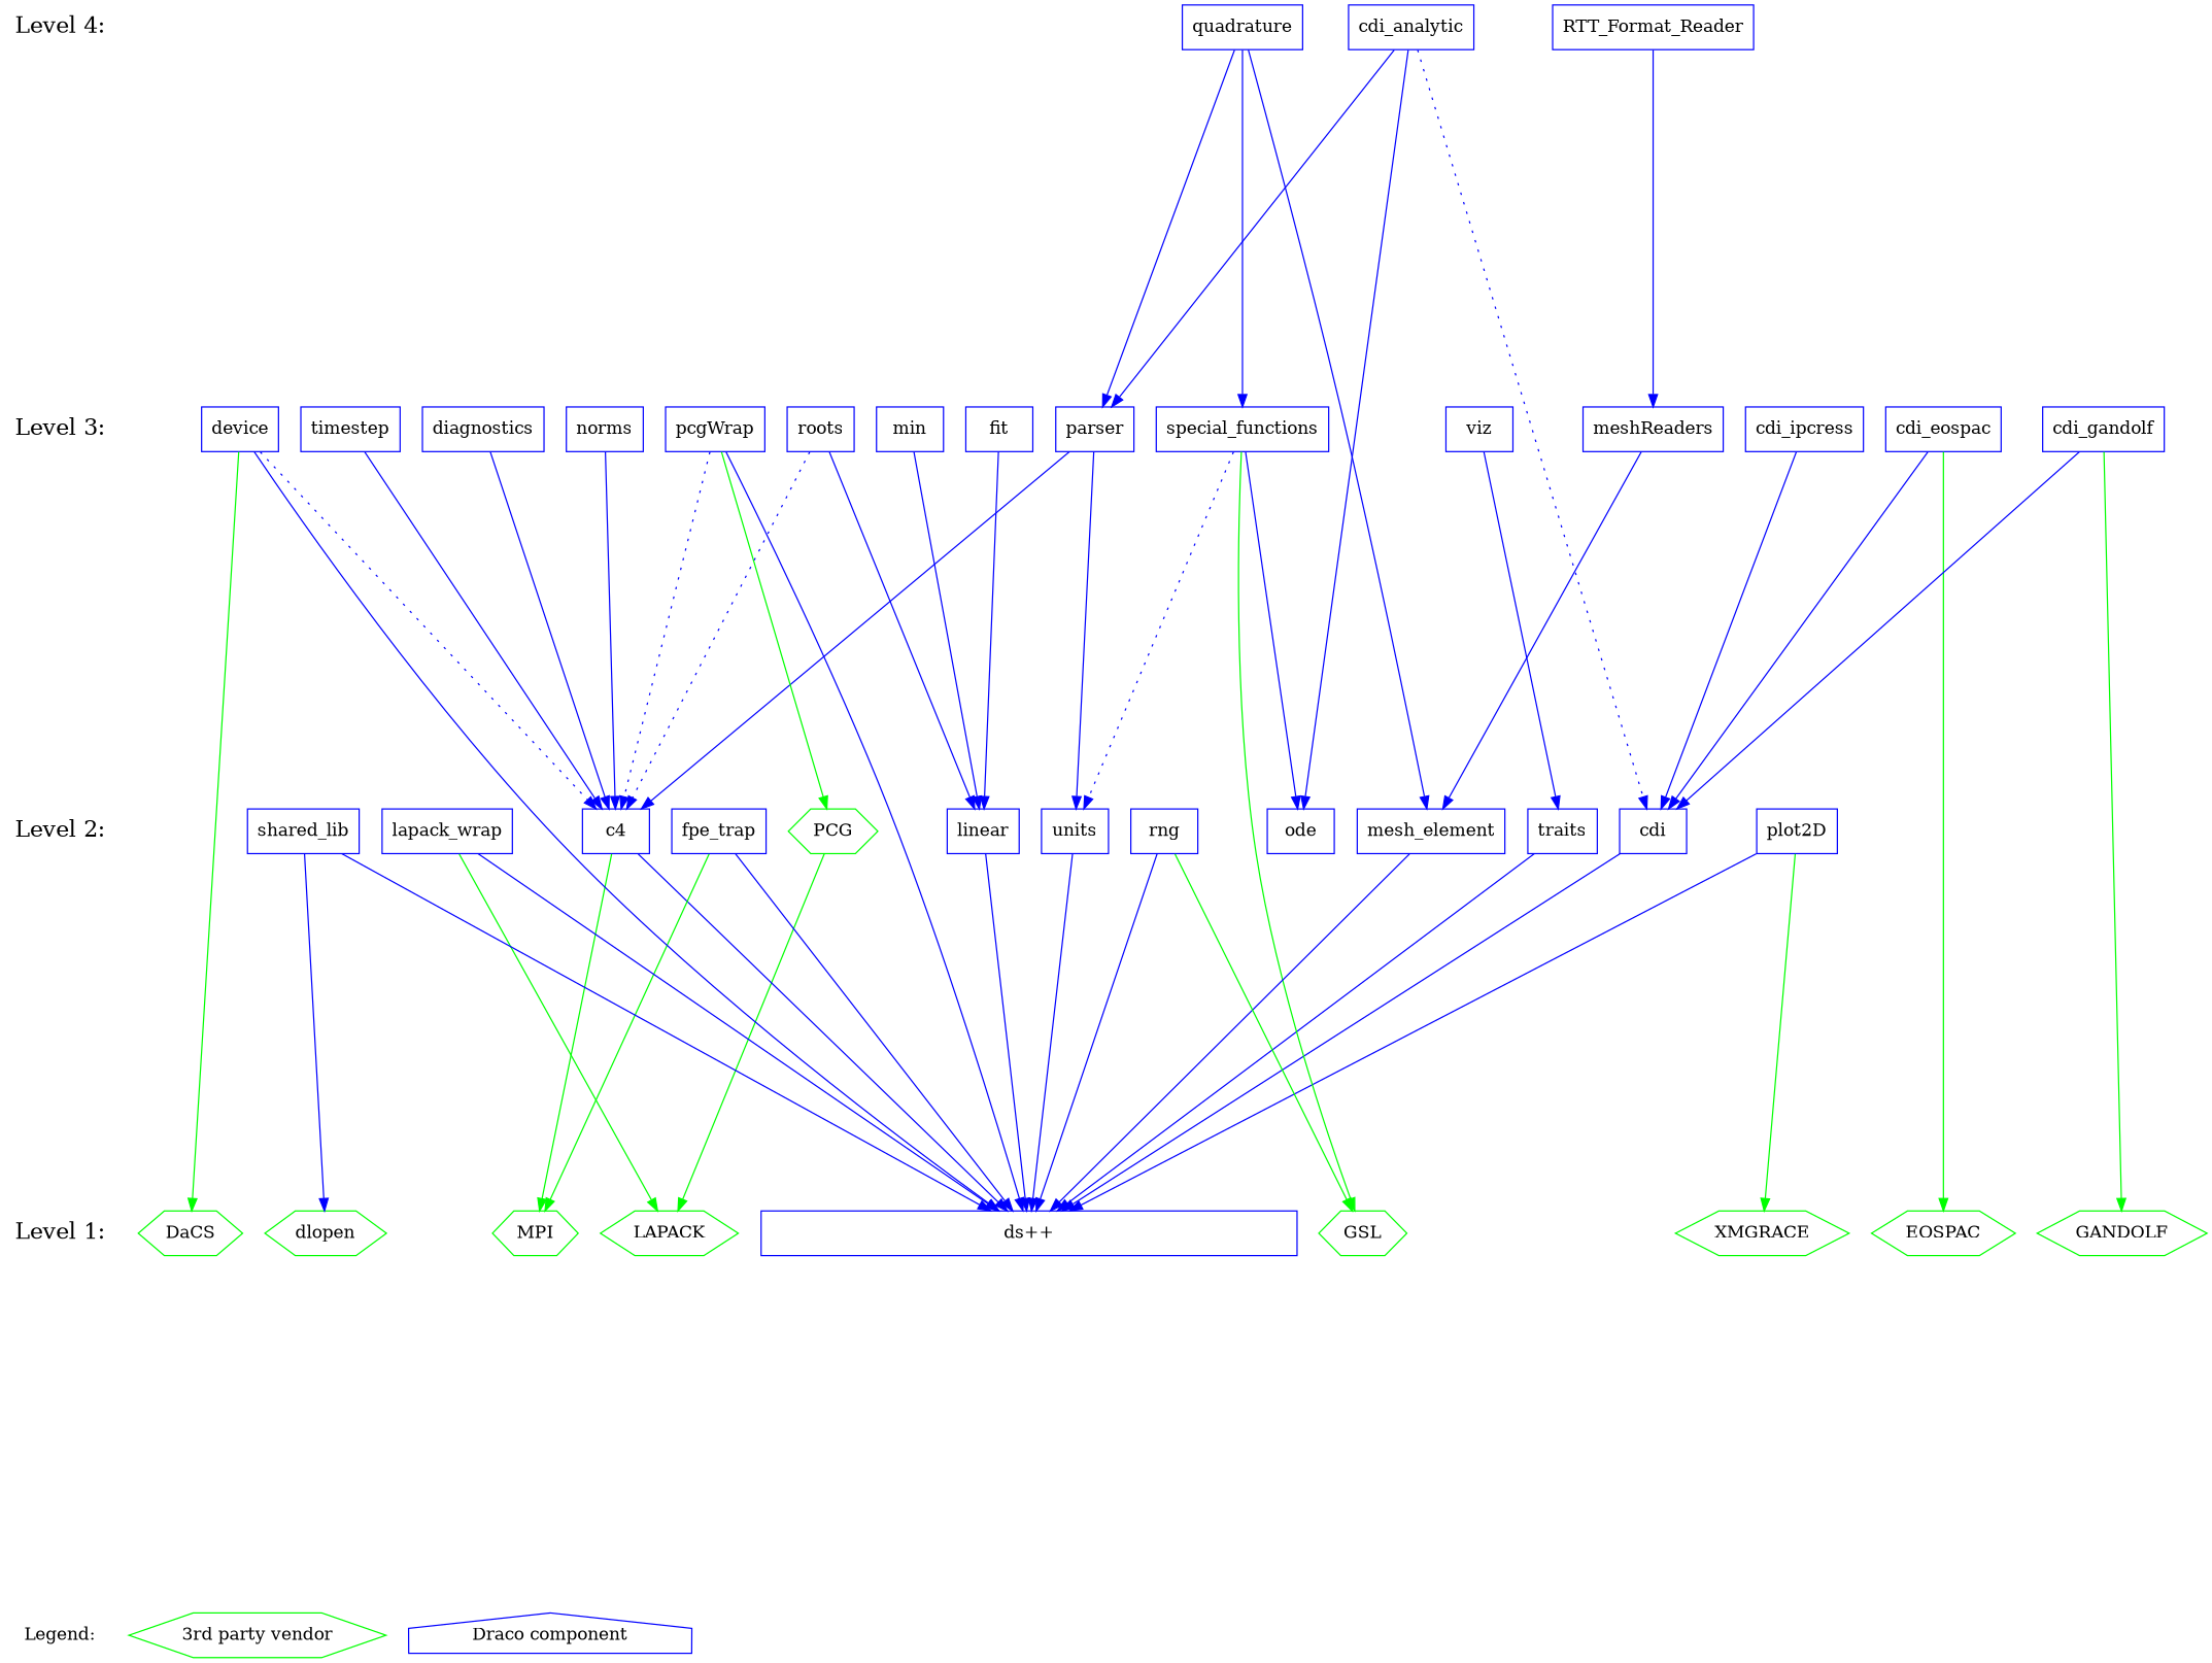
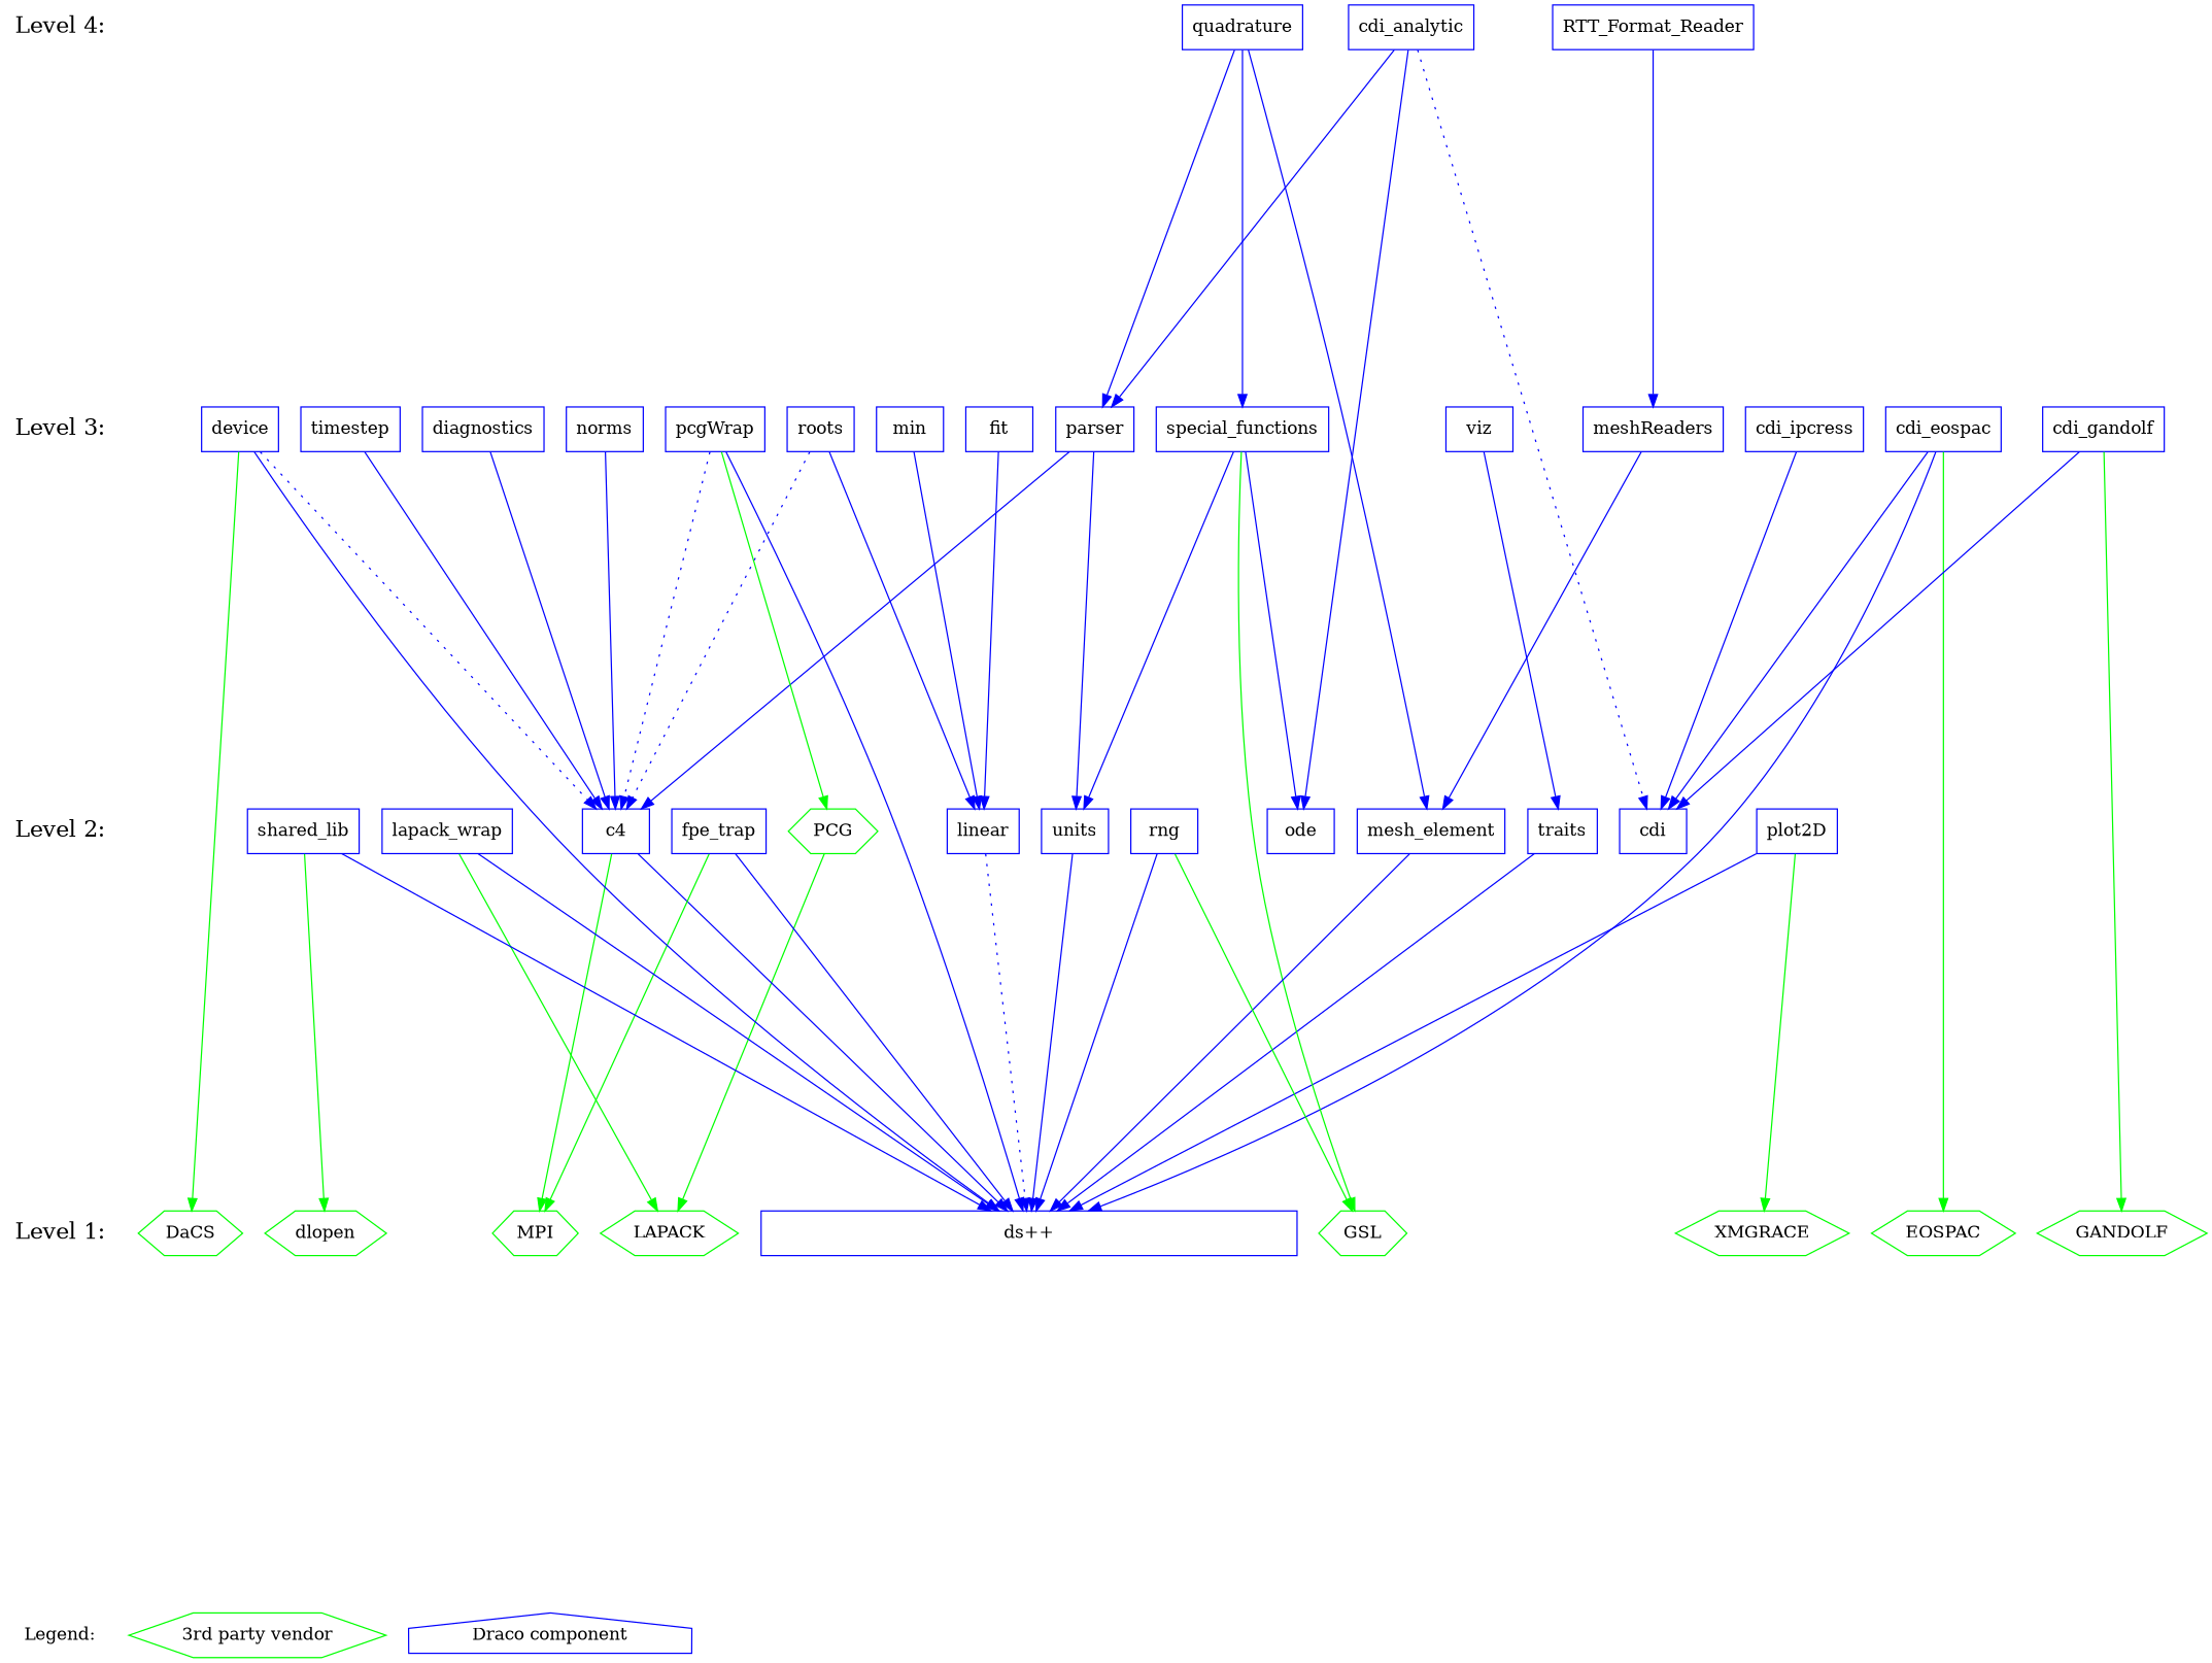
  digraph {
    ranksep=4
    node [shape=box color=blue]
    edge [color=blue]
    n1 [fontsize=14 label="Legend:" shape=plaintext color=""]
    n2 [color=green label="3rd party vendor" shape=hexagon]
    n3 [label="Draco component" shape=house]
    n4 [fontsize=18 label="Level 1:" shape=plaintext color=""]
    n5 [color=green label=dlopen shape=hexagon]
    n6 [color=green label=EOSPAC shape=hexagon]
    n7 [color=green label=GANDOLF shape=hexagon]
    n8 [color=green label=XMGRACE shape=hexagon]
    n9 [color=green label=LAPACK shape=hexagon]
    n10 [color=green label=MPI shape=hexagon]
    n11 [color=green label=DaCS shape=hexagon]
    n12 [label="ds++" width=6]
    n13 [color=green label=GSL shape=hexagon]
    n14 [fontsize=18 label="Level 2:" shape=plaintext color=""]
    n15 [color=green label=PCG shape=hexagon]
    n16 [label=c4]
    n17 [label=cdi]
    n18 [label=fpe_trap]
    n19 [label=lapack_wrap]
    n20 [label=linear]
    n21 [label=ode]
    n22 [label=plot2D]
    n23 [label=shared_lib]
    n24 [label=traits]
    n25 [label=units]
    n26 [fontsize=18 label="Level 3:" shape=plaintext color=""]
    n27 [label=cdi_eospac]
    n28 [label=cdi_gandolf]
    n29 [label=meshReaders]
    n30 [label=parser]
    n31 [label=pcgWrap]
    n32 [label=special_functions]
    n33 [label=timestep]
    n34 [label=viz]
    n35 [fontsize=18 label="Level 4:" shape=plaintext color=""]
    n36 [label=quadrature]
    n37 [label=RTT_Format_Reader]
    n38 [label=mesh_element]
    n39 [label=rng]
    n40 [label=device]
    n41 [label=cdi_ipcress]
    n42 [label=diagnostics]
    n43 [label=fit]
    n44 [label=min]
    n45 [label=norms]
    n46 [label=roots]
    n47 [label=cdi_analytic]
    subgraph sub_1 {
      rank=same
      n1
      n2
      n3
    }
    subgraph sub_2 {
      rank=same
      n4
      n5
      n6
      n7
      n8
      n9
      n10
      n11
      n12
      n13
    }
    subgraph sub_3 {
      rank=same
      n14
      n15
      n16
      n17
      n18
      n19
      n20
      n21
      n22
      n23
      n24
      n25
    }
    subgraph sub_4 {
      rank=same
      n26
      n27
      n28
      n29
      n30
      n31
      n32
      n33
      n34
    }
    subgraph sub_5 {
      rank=same
      n35
      n36
      n37
    }
    n4 -> n1 [style=invis color=""]
    n14 -> n4 [style=invis color=""]
    n15 -> n9 [color=green]
    n16 -> n10 [color=green]
    n16 -> n12
-   n17 -> n12
+   n27 -> n12
    n18 -> n10 [color=green]
    n18 -> n12
    n19 -> n9 [color=green]
    n19 -> n12
-   n20 -> n12
+   n20 -> n12 [style=dotted]
    n22 -> n8 [color=green]
    n22 -> n12
-   n23 -> n5
+   n23 -> n5 [color=green]
    n23 -> n12
    n24 -> n12
    n25 -> n12
    n26 -> n14 [style=invis color=""]
    n27 -> n6 [color=green]
    n27 -> n17
    n28 -> n7 [color=green]
    n28 -> n17
    n29 -> n38
    n30 -> n16
    n30 -> n25
    n31 -> n12
    n31 -> n15 [color=green]
    n31 -> n16 [style=dotted]
    n32 -> n13 [color=green]
    n32 -> n21
-   n32 -> n25 [style=dotted]
+   n32 -> n25
    n33 -> n16
    n34 -> n24
    n35 -> n26 [style=invis color=""]
    n36 -> n30
    n36 -> n32
    n36 -> n38
    n37 -> n29
    n38 -> n12
    n39 -> n12
    n39 -> n13 [color=green]
    n40 -> n11 [color=green]
    n40 -> n12
    n40 -> n16 [style=dotted]
    n41 -> n17
    n42 -> n16
    n43 -> n20
    n44 -> n20
    n45 -> n16
    n46 -> n16 [style=dotted]
    n46 -> n20
    n47 -> n17 [style=dotted]
    n47 -> n21
    n47 -> n30
  }
